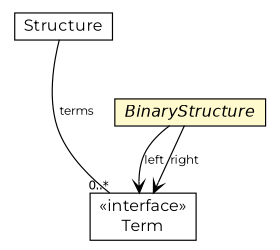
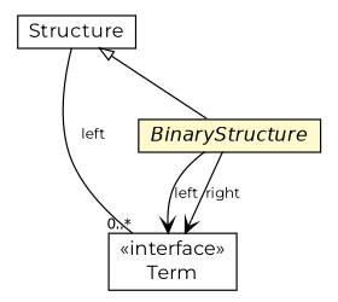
  digraph {
    fontname=Montserrat
    nodesep=0.25
    ranksep=0.5
    node [fontcolor=black fontname=Montserrat fontsize=14.0 shape=plaintext]
    edge [arrowhead=open color=black fontcolor=black fontname=Montserrat fontsize=10.0 headport=p labelfontname=Helvetica labelfontsize=10 tailport=p]
    n1 [label=<<table title="jason.asSyntax.Term" border="0" cellborder="1" cellspacing="0" cellpadding="2" port="p" href="./Term.html"> 		<tr><td><table border="0" cellspacing="0" cellpadding="1"> <tr><td align="center" balign="center"> &#171;interface&#187; </td></tr> <tr><td align="center" balign="center"> Term </td></tr> 		</table></td></tr> 		</table>>]
    n2 [label=<<table title="jason.asSyntax.Structure" border="0" cellborder="1" cellspacing="0" cellpadding="2" port="p" href="./Structure.html"> 		<tr><td><table border="0" cellspacing="0" cellpadding="1"> <tr><td align="center" balign="center"> Structure </td></tr> 		</table></td></tr> 		</table>>]
    n3 [label=<<table title="jason.asSyntax.BinaryStructure" border="0" cellborder="1" cellspacing="0" cellpadding="2" port="p" bgcolor="lemonChiffon" href="./BinaryStructure.html"> 		<tr><td><table border="0" cellspacing="0" cellpadding="1"> <tr><td align="center" balign="center"><font face="Helvetica-Oblique"> BinaryStructure </font></td></tr> 		</table></td></tr> 		</table>>]
-   n2 -> n1 [arrowhead=none arrowtail=diamond headlabel="0..*" label=terms]
+   n2 -> n1 [arrowhead=none arrowtail=diamond headlabel="0..*" label=left]
+   n2 -> n3 [arrowtail=empty dir=back fontsize=10 arrowhead="" color="" fontcolor=""]
    n3 -> n1 [label=left]
    n3 -> n1 [label=right]
  }
